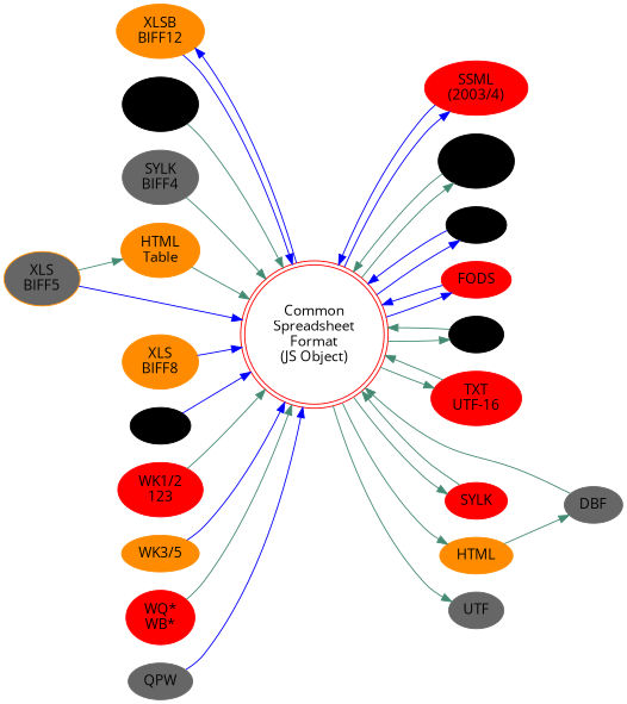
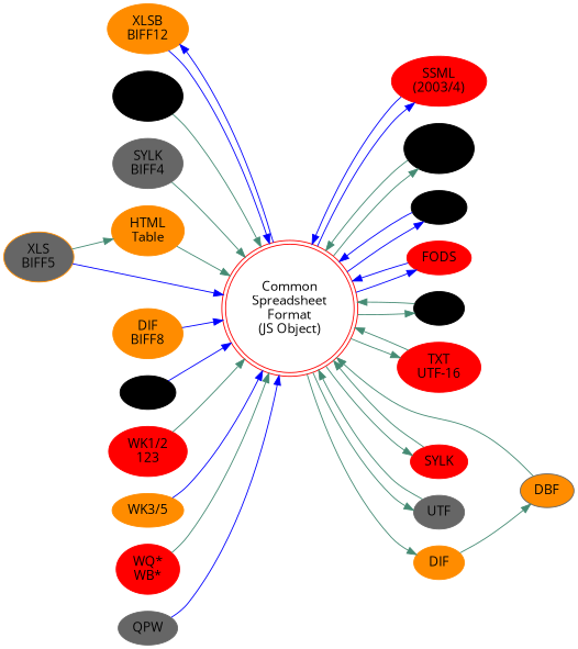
  digraph {
    fontname="Open Sans"
    mindist=0.1
    rankdir=LR
    node [color=red fontname="Open Sans" style=filled]
    edge [color=aquamarine4 fontname="Open Sans"]
    n1 [color=darkorange label="XLSB\nBIFF12"]
    n2 [label="SSML\n(2003/4)"]
    n3 [color=black label="XLS\nBIFF2"]
    n4 [color=black label="XLS\nBIFF3"]
    n5 [color=gray40 label="SYLK\nBIFF4"]
    n6 [color=darkorange fillcolor=gray40 label="XLS\nBIFF5"]
-   n7 [color=darkorange label="XLS\nBIFF8"]
+   n7 [color=darkorange label="DIF\nBIFF8"]
    n8 [color=black label=ODS]
    n9 [label=FODS]
    n10 [color=black label=UOS]
    n11 [color=darkorange label="HTML\nTable"]
    n12 [color=black label=CSV]
    n13 [label="TXT\nUTF-16"]
-   n14 [color=gray40 label=DBF]
-   n15 [color=darkorange label=HTML]
+   n14 [color=gray40 label=DBF fillcolor=darkorange]
+   n15 [color=darkorange label=DIF]
    n16 [label=SYLK]
    n17 [color=gray40 label=UTF]
    n18 [label="WK1/2\n123"]
    n19 [color=darkorange label="WK3/5"]
    n20 [label="WQ*\nWB*"]
    n21 [color=gray40 label=QPW]
    n22 [label="Common\nSpreadsheet\nFormat\n(JS Object)" shape=doublecircle style=""]
    subgraph sub_1 {
      n1
      n2
      n3
      n4
      n5
      n6
      n7
    }
    subgraph sub_2 {
      n8
      n9
      n10
      n11
      n12
      n13
      n14
      n15
      n16
      n17
      n18
      n19
      n20
      n21
    }
    subgraph sub_3 {
      n1
      n2
      n6
      n7
      n8
      n9
      n10
      n19
      n21
      n22
    }
    subgraph sub_4 {
      n3
      n4
      n5
      n11
      n12
      n13
      n14
      n15
      n16
      n17
      n18
      n20
      n22
    }
    n1 -> n22 [color=blue]
    n2 -> n22 [color=blue]
    n3 -> n22
    n4 -> n22
    n5 -> n22
    n6 -> n11
    n6 -> n22 [color=blue]
    n7 -> n22 [color=blue]
    n8 -> n22 [color=blue]
    n9 -> n22 [color=blue]
    n10 -> n22 [color=blue]
    n11 -> n22
    n12 -> n22
    n13 -> n22
    n14 -> n22
    n15 -> n14
    n16 -> n22
+   n17 -> n22
    n18 -> n22
    n19 -> n22 [color=blue]
    n20 -> n22
    n21 -> n22 [color=blue]
    n22 -> n1 [color=blue]
    n22 -> n2 [color=blue]
    n22 -> n3
    n22 -> n8 [color=blue]
    n22 -> n9 [color=blue]
    n22 -> n12
    n22 -> n13
    n22 -> n15
    n22 -> n16
    n22 -> n17
  }
